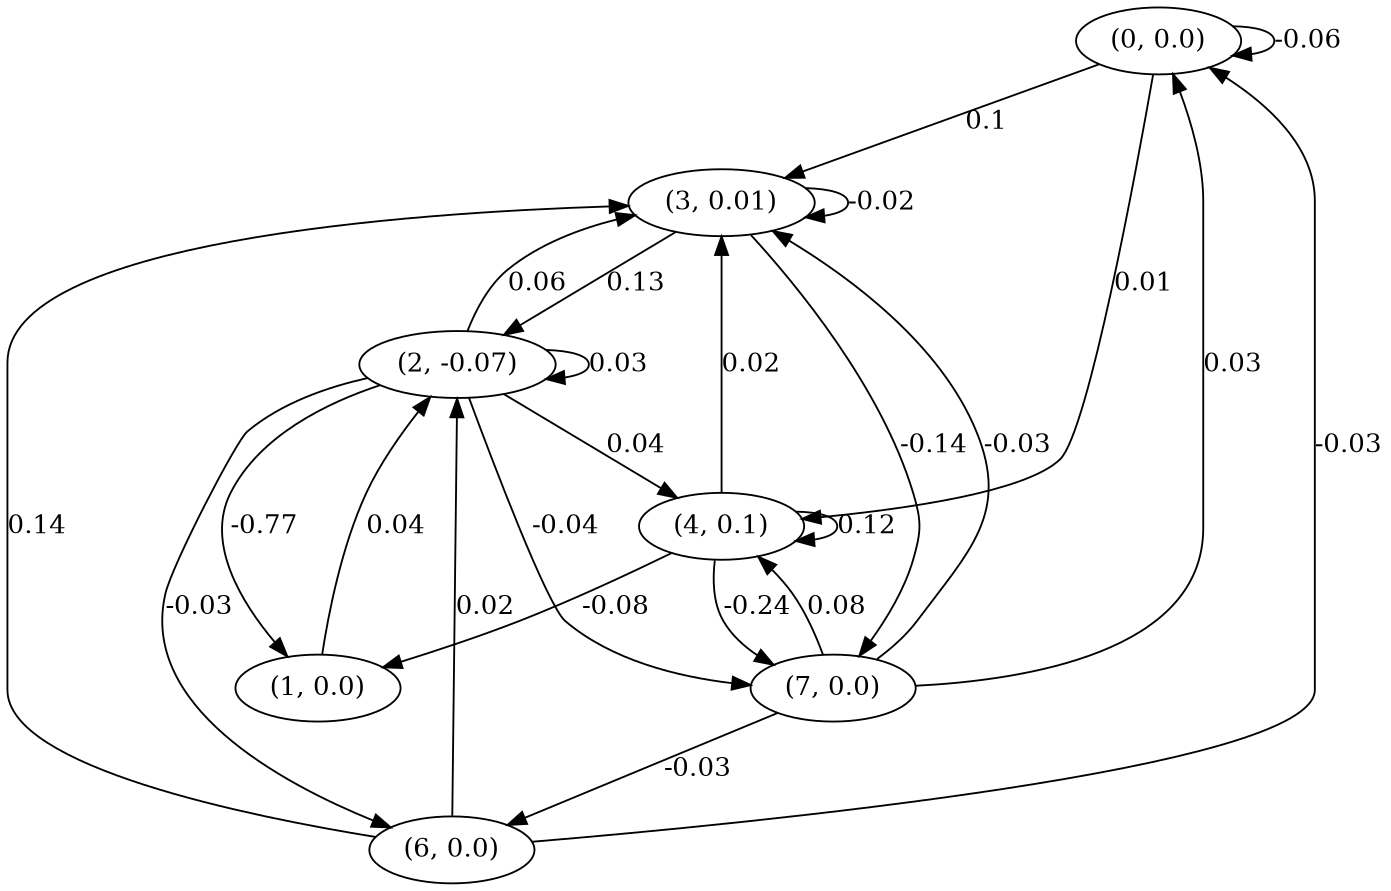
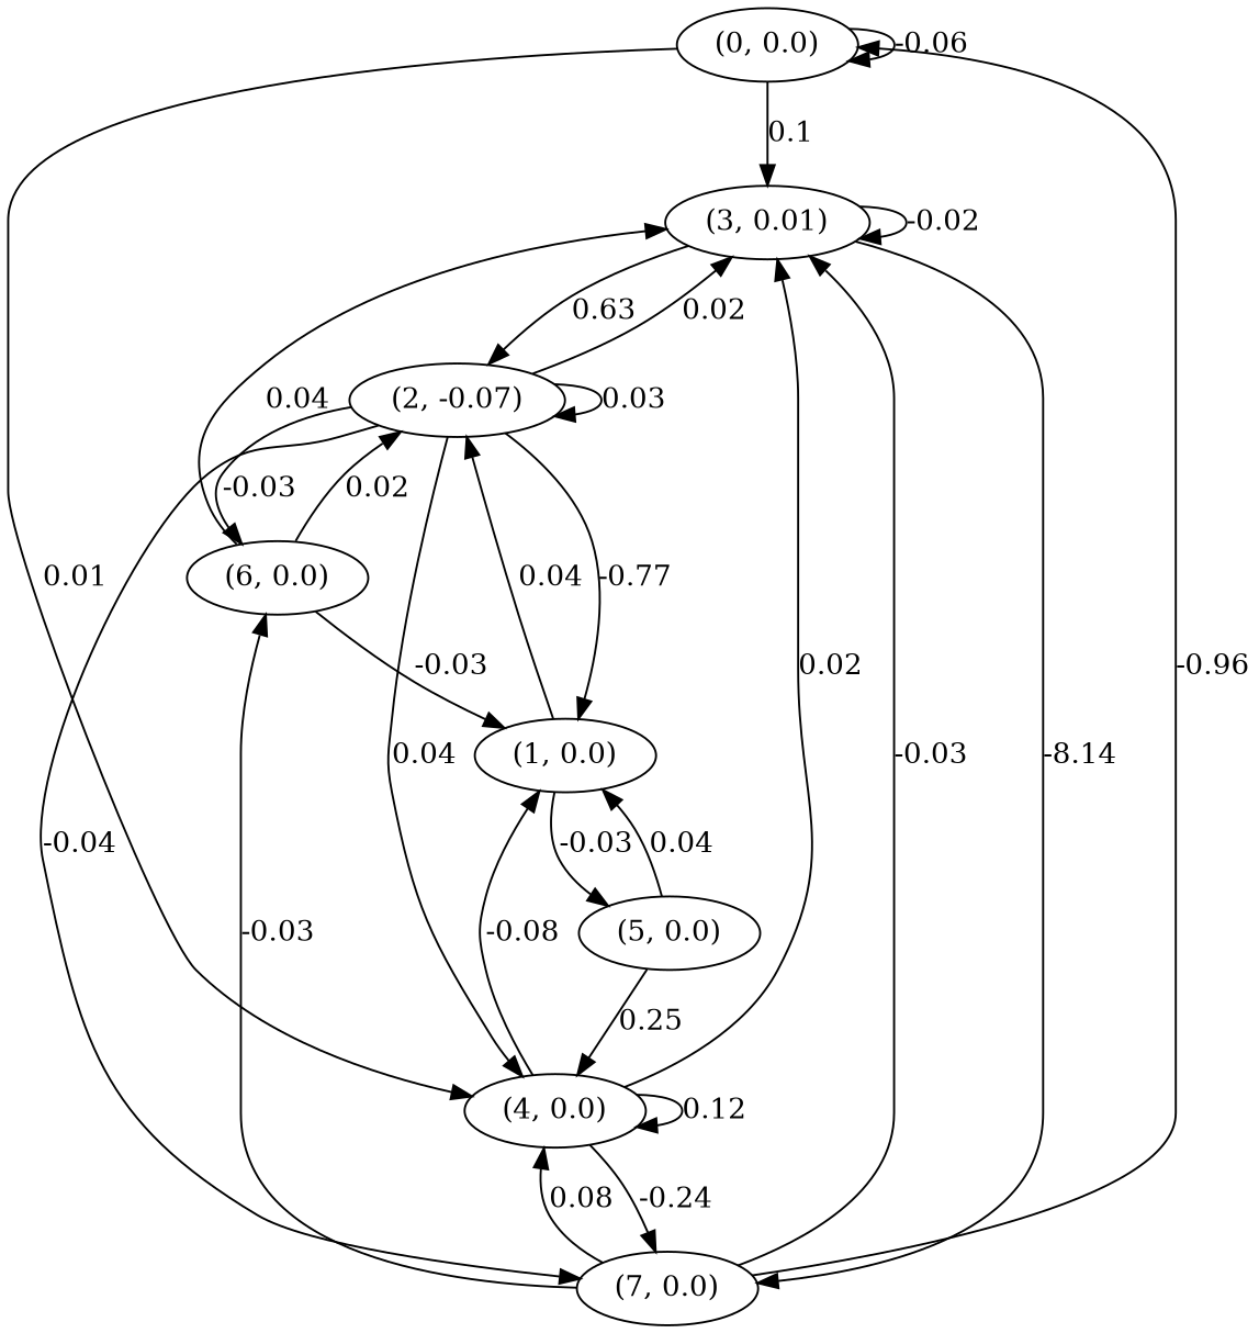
  digraph {
    n1 [label="(0, 0.0)"]
    n2 [label="(3, 0.01)"]
-   n3 [label="(4, 0.1)"]
+   n3 [label="(4, 0.0)"]
    n4 [label="(2, -0.07)"]
    n5 [label="(7, 0.0)"]
    n6 [label="(1, 0.0)"]
+   n7 [label="(5, 0.0)"]
    n8 [label="(6, 0.0)"]
    n1 -> n1 [label=-0.06]
    n1 -> n2 [label=0.1]
    n1 -> n3 [label=0.01]
    n2 -> n2 [label=-0.02]
-   n2 -> n4 [label=0.13]
-   n2 -> n5 [label=-0.14]
+   n2 -> n4 [label=0.63]
+   n2 -> n5 [label=-8.14]
    n3 -> n2 [label=0.02]
    n3 -> n3 [label=0.12]
    n3 -> n5 [label=-0.24]
    n3 -> n6 [label=-0.08]
-   n4 -> n2 [label=0.06]
+   n4 -> n2 [label=0.02]
    n4 -> n3 [label=0.04]
    n4 -> n4 [label=0.03]
    n4 -> n5 [label=-0.04]
    n4 -> n6 [label=-0.77]
    n4 -> n8 [label=-0.03]
-   n5 -> n1 [label=0.03]
+   n5 -> n1 [label=-0.96]
    n5 -> n2 [label=-0.03]
    n5 -> n3 [label=0.08]
    n5 -> n8 [label=-0.03]
    n6 -> n4 [label=0.04]
-   n8 -> n1 [label=-0.03]
-   n8 -> n2 [label=0.14]
+   n6 -> n7 [label=-0.03]
+   n7 -> n3 [label=0.25]
+   n7 -> n6 [label=0.04]
+   n8 -> n6 [label=-0.03]
+   n8 -> n2 [label=0.04]
    n8 -> n4 [label=0.02]
  }
